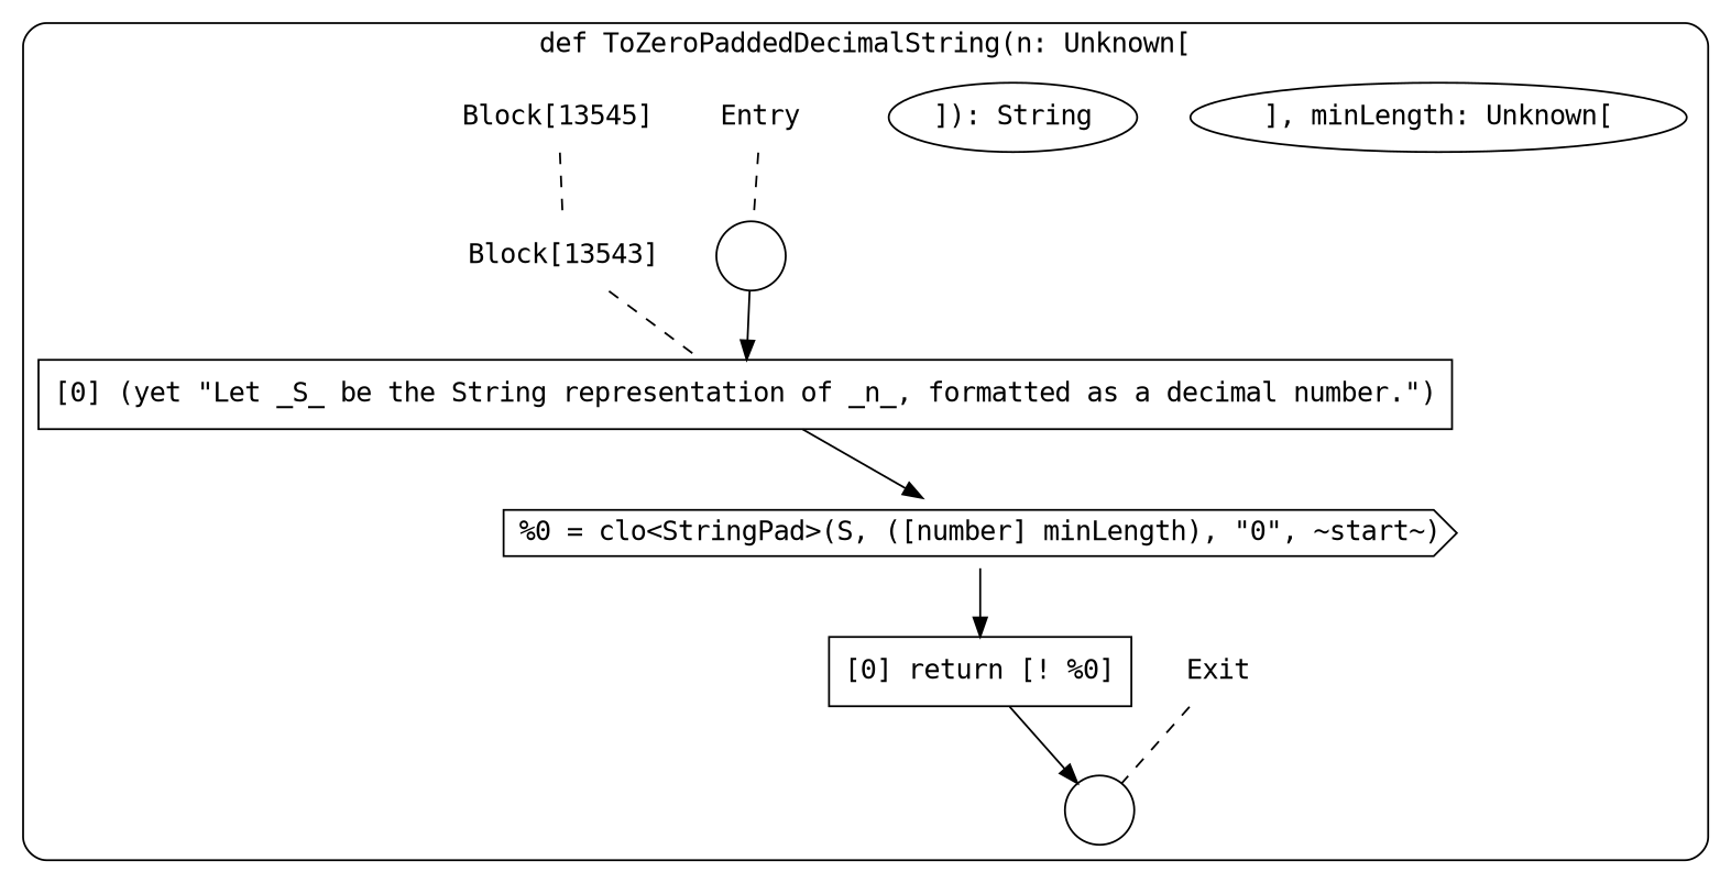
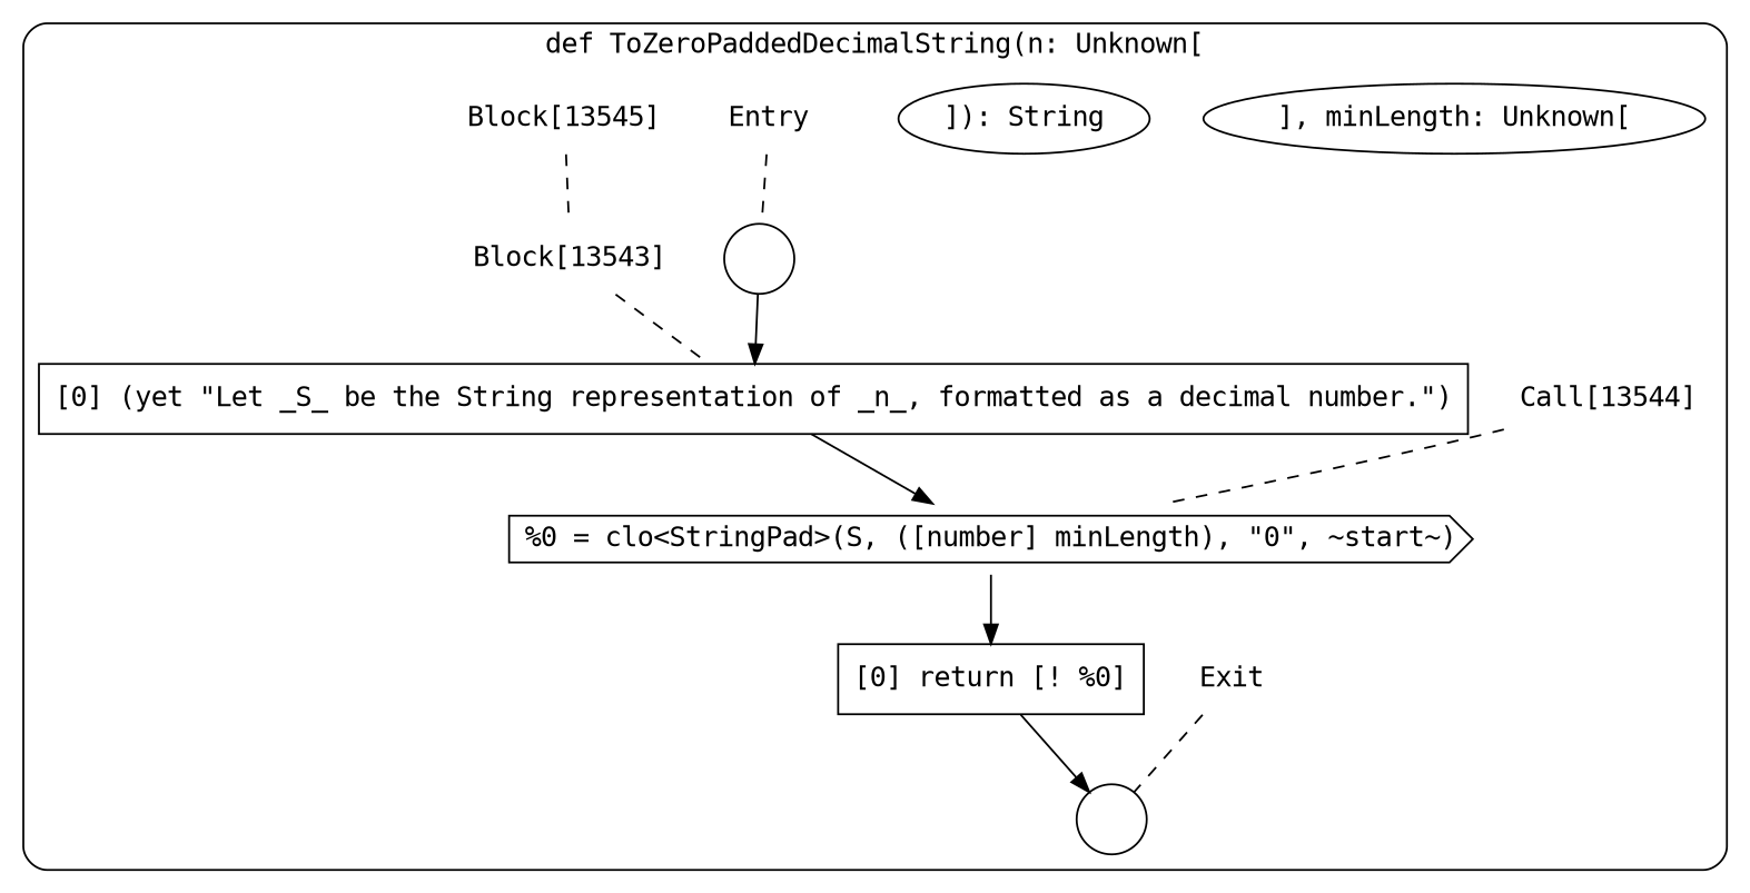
  digraph {
    fontname=Consolas
    node [fontname=Consolas shape=none]
    edge [arrowhead=none color=black fontname=Consolas style=dashed]
    "], minLength: Unknown[" [shape=""]
    "]): String" [shape=""]
    n3 [label=<<font color="black">Entry</font>>]
    n4 [color=black fillcolor=white label=" " shape=circle style=filled]
    n5 [color=black fillcolor=white label=<<font color="black">[0] (yet &quot;Let _S_ be the String representation of _n_, formatted as a decimal number.&quot;)<BR ALIGN="LEFT"/></font>> shape=box style=filled]
    n6 [color=black fillcolor=white label=<<font color="black">%0 = clo&lt;StringPad&gt;(S, ([number] minLength), &quot;0&quot;, ~start~)</font>> shape=cds style=filled]
    n7 [label=<<font color="black">Exit</font>>]
    n8 [color=black fillcolor=white label=" " shape=circle style=filled]
    n9 [label=<<font color="black">Block[13543]</font>>]
    n10 [color=black fillcolor=white label=<<font color="black">[0] return [! %0]<BR ALIGN="LEFT"/></font>> shape=box style=filled]
+   n11 [label=<<font color="black">Call[13544]</font>>]
    n12 [label=<<font color="black">Block[13545]</font>>]
    subgraph cluster_1 {
      label="def ToZeroPaddedDecimalString(n: Unknown["
      style=rounded
      "], minLength: Unknown["
      "]): String"
      n3
      n4
      n5
      n6
      n7
      n8
      n9
      n10
+     n11
      n12
    }
    n3 -> n4
    n4 -> n5 [arrowhead="" style=""]
    n5 -> n6 [arrowhead="" style=""]
    n6 -> n10 [arrowhead="" style=""]
    n7 -> n8
    n9 -> n5
    n10 -> n8 [arrowhead="" style=""]
+   n11 -> n6
    n12 -> n9
  }
